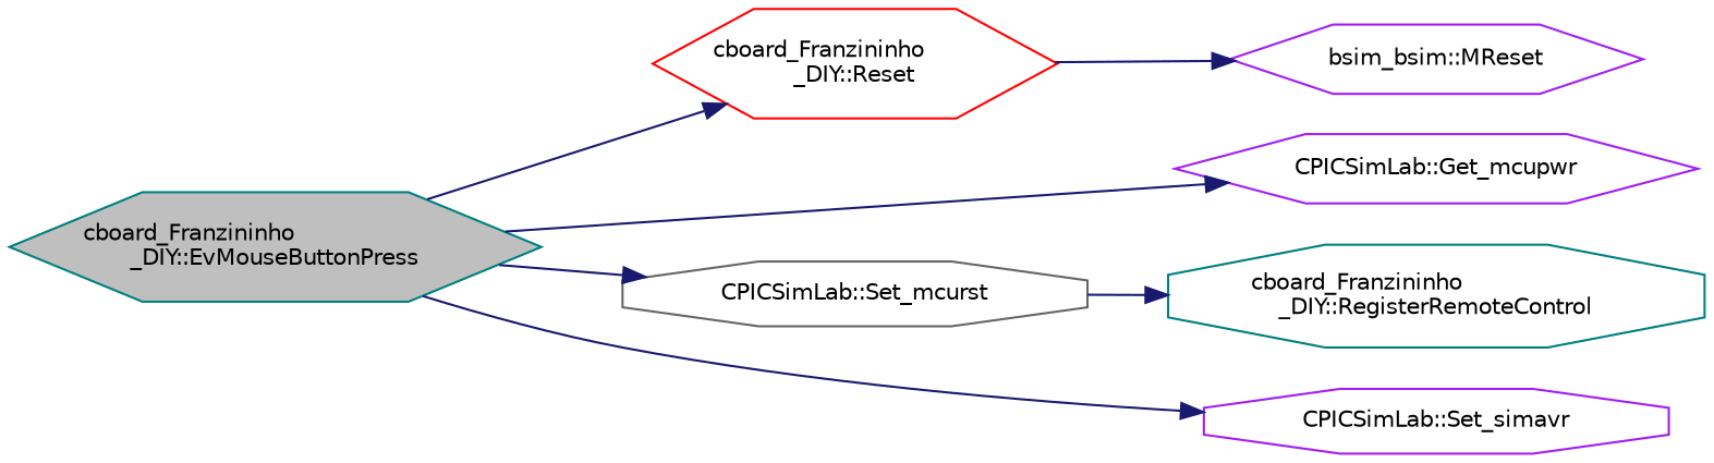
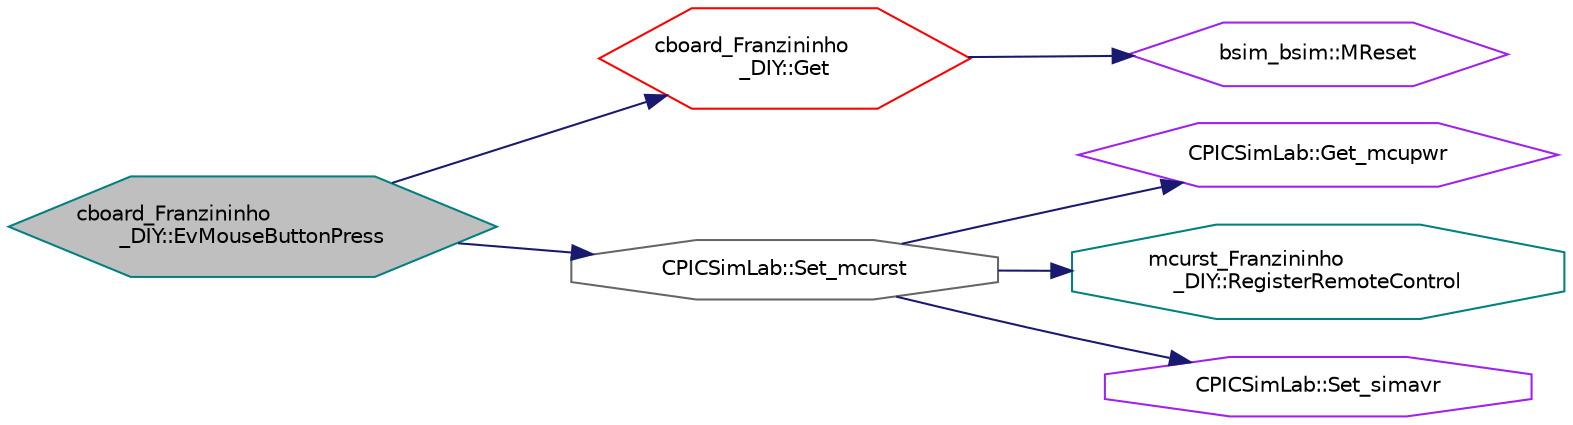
  digraph {
    rankdir=LR
    node [color=purple fillcolor=white fontname=Helvetica fontsize=10 shape=hexagon style=filled]
    edge [color=midnightblue fontname=Helvetica fontsize=10 labelfontname=Helvetica labelfontsize=10 style=solid]
    n1 [color=teal fillcolor=grey75 fontcolor=black height=0.2 label="cboard_Franzininho\l_DIY::EvMouseButtonPress" width=0.4]
    n2 [height=0.2 label="CPICSimLab::Get_mcupwr" width=0.4]
-   n3 [color=red height=0.2 label="cboard_Franzininho\l_DIY::Reset" width=0.4]
+   n3 [color=red height=0.2 label="cboard_Franzininho\l_DIY::Get" width=0.4]
    n4 [height=0.2 label="CPICSimLab::Set_simavr" shape=octagon width=0.4]
    n5 [color=gray40 height=0.2 label="CPICSimLab::Set_mcurst" shape=octagon width=0.4]
    n6 [height=0.2 label="bsim_bsim::MReset" width=0.4]
-   n7 [color=teal height=0.2 label="cboard_Franzininho\l_DIY::RegisterRemoteControl" shape=octagon width=0.4]
-   n1 -> n2
+   n7 [color=teal height=0.2 label="mcurst_Franzininho\l_DIY::RegisterRemoteControl" shape=octagon width=0.4]
+   n5 -> n2
    n1 -> n3
-   n1 -> n4
+   n5 -> n4
    n1 -> n5
    n3 -> n6
    n5 -> n7
  }
